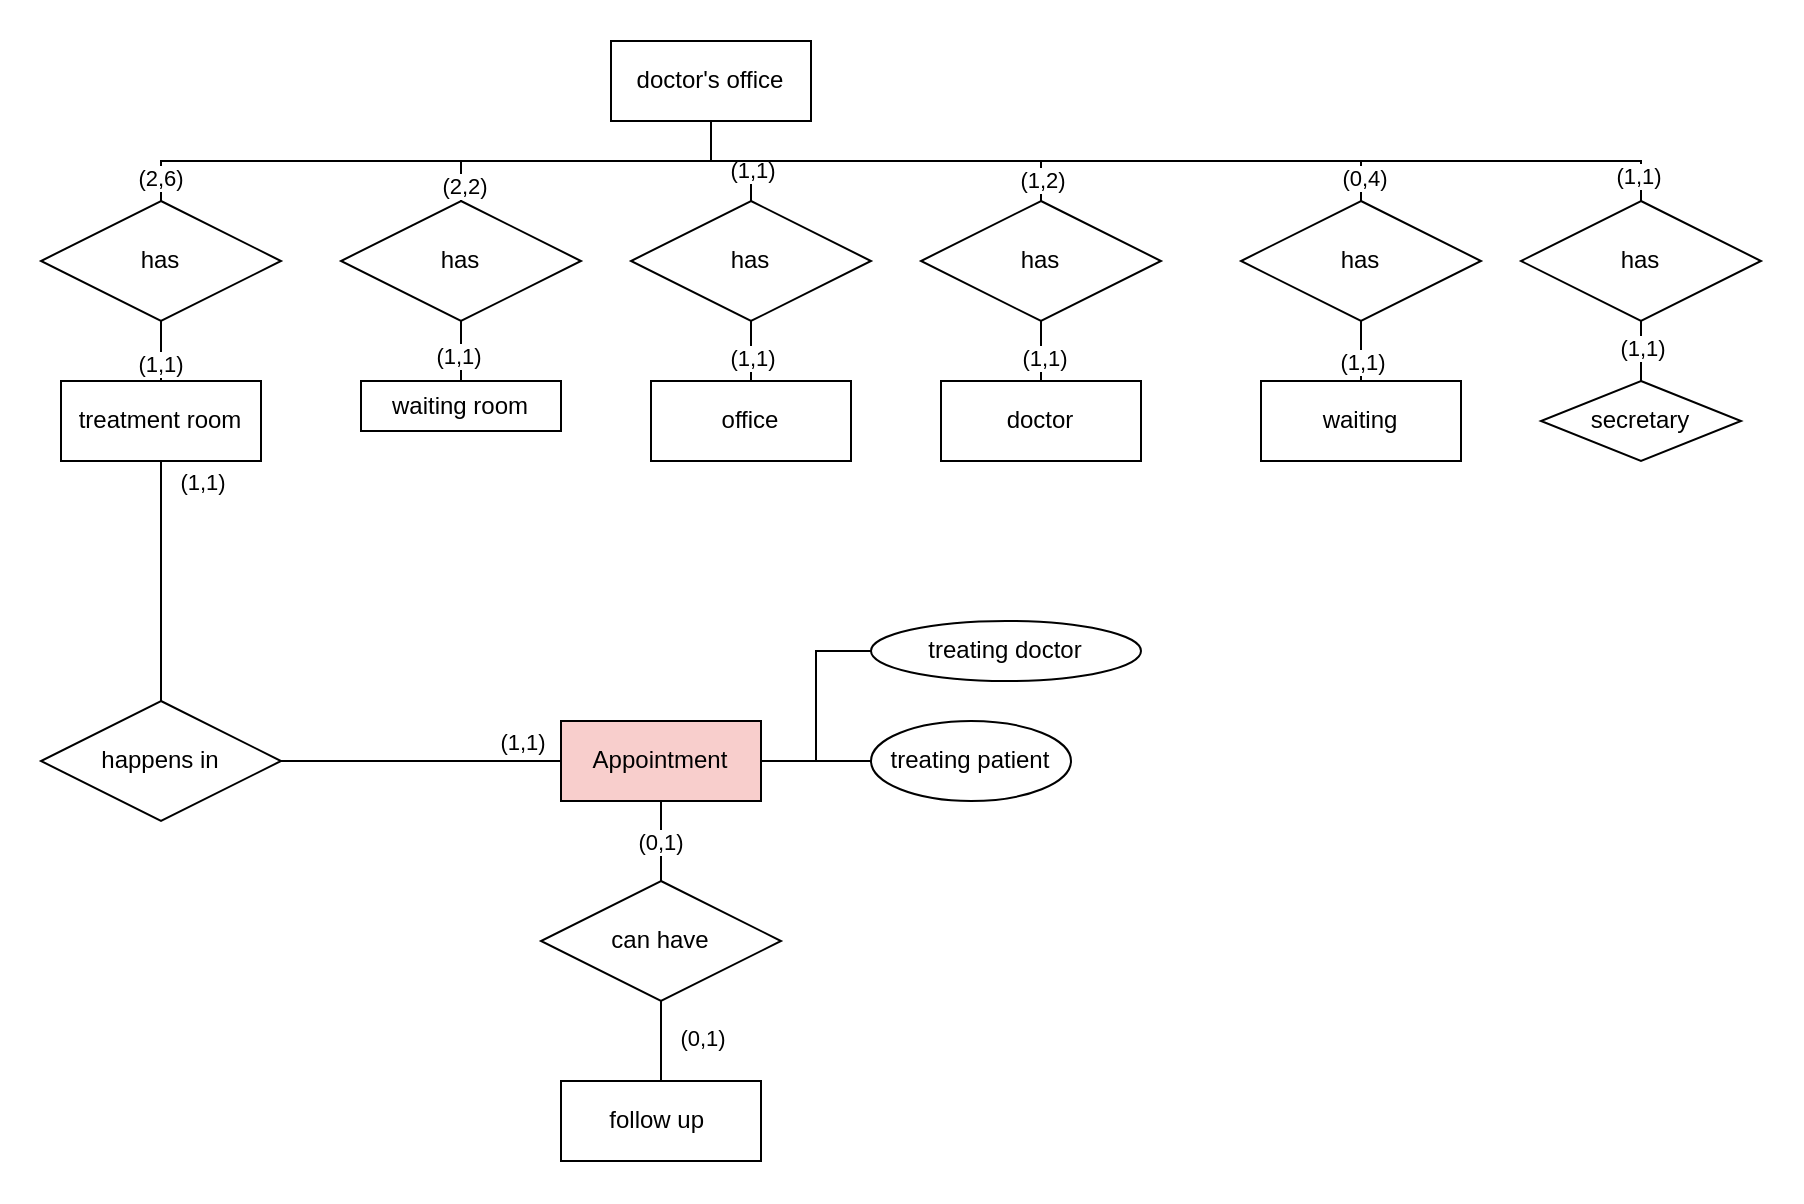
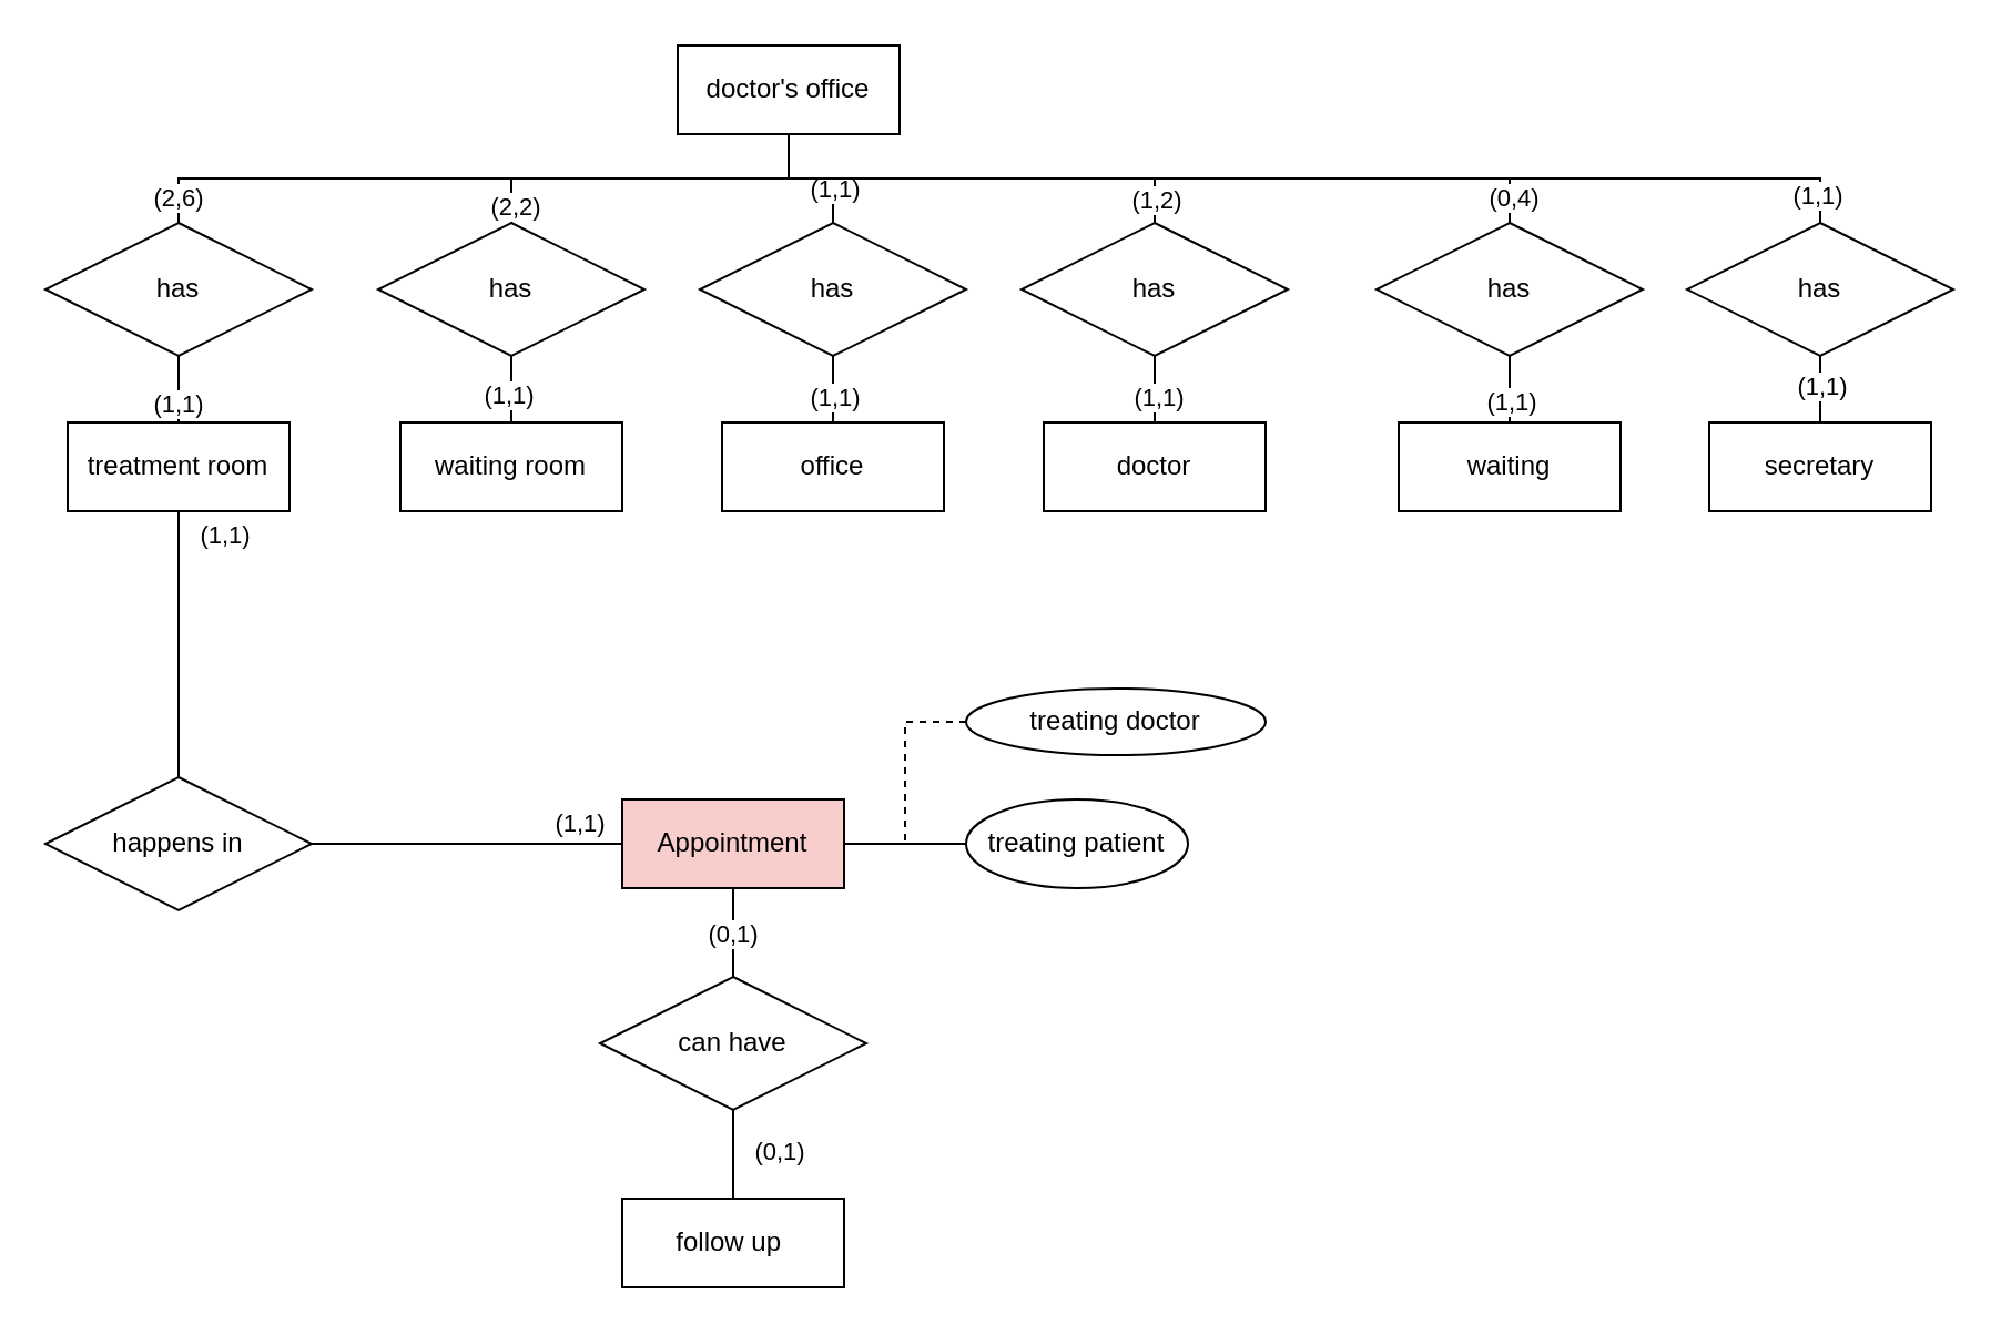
  <mxCell id="0" />
  <mxCell id="1" parent="0" />
  <mxCell id="2" style="edgeStyle=orthogonalEdgeStyle;rounded=0;orthogonalLoop=1;jettySize=auto;html=1;exitX=0;exitY=0.5;exitDx=0;exitDy=0;entryX=1;entryY=0.5;entryDx=0;entryDy=0;endArrow=none;endFill=0;" edge="1" parent="1" source="4" target="36"><mxGeometry relative="1" as="geometry" /></mxCell>
  <mxCell id="3" value="(1,1)" style="edgeLabel;html=1;align=center;verticalAlign=middle;resizable=0;points=[];" vertex="1" connectable="0" parent="2"><mxGeometry x="0.139" y="3" relative="1" as="geometry"><mxPoint x="60" y="-13" as="offset" /></mxGeometry></mxCell>
  <mxCell id="4" value="Appointment" style="whiteSpace=wrap;html=1;align=center;fillColor=#f8cecc;" vertex="1" parent="1"><mxGeometry x="280" y="360" width="100" height="40" as="geometry" /></mxCell>
  <mxCell id="5" style="edgeStyle=orthogonalEdgeStyle;rounded=0;orthogonalLoop=1;jettySize=auto;html=1;exitX=0.5;exitY=0;exitDx=0;exitDy=0;entryX=0.5;entryY=1;entryDx=0;entryDy=0;endArrow=none;endFill=0;" edge="1" parent="1" source="7" target="39"><mxGeometry relative="1" as="geometry" /></mxCell>
  <mxCell id="6" value="(1,1)" style="edgeLabel;html=1;align=center;verticalAlign=middle;resizable=0;points=[];" vertex="1" connectable="0" parent="5"><mxGeometry x="-0.4" y="1" relative="1" as="geometry"><mxPoint as="offset" /></mxGeometry></mxCell>
  <mxCell id="7" value="treatment room" style="whiteSpace=wrap;html=1;align=center;" vertex="1" parent="1"><mxGeometry x="30" y="190" width="100" height="40" as="geometry" /></mxCell>
  <mxCell id="8" style="edgeStyle=orthogonalEdgeStyle;rounded=0;orthogonalLoop=1;jettySize=auto;html=1;exitX=0.5;exitY=0;exitDx=0;exitDy=0;entryX=0.5;entryY=1;entryDx=0;entryDy=0;endArrow=none;endFill=0;" edge="1" parent="1" source="10" target="40"><mxGeometry relative="1" as="geometry" /></mxCell>
  <mxCell id="9" value="(1,1)" style="edgeLabel;html=1;align=center;verticalAlign=middle;resizable=0;points=[];" vertex="1" connectable="0" parent="8"><mxGeometry x="-0.158" y="2" relative="1" as="geometry"><mxPoint as="offset" /></mxGeometry></mxCell>
- <mxCell id="10" value="waiting room" style="whiteSpace=wrap;html=1;align=center;" vertex="1" parent="1"><mxGeometry x="180" y="190" width="100" height="25" as="geometry" /></mxCell>
+ <mxCell id="10" value="waiting room" style="whiteSpace=wrap;html=1;align=center;" vertex="1" parent="1"><mxGeometry x="180" y="190" width="100" height="40" as="geometry" /></mxCell>
  <mxCell id="11" style="edgeStyle=orthogonalEdgeStyle;rounded=0;orthogonalLoop=1;jettySize=auto;html=1;exitX=0.5;exitY=0;exitDx=0;exitDy=0;entryX=0.5;entryY=1;entryDx=0;entryDy=0;endArrow=none;endFill=0;" edge="1" parent="1" source="13" target="41"><mxGeometry relative="1" as="geometry" /></mxCell>
  <mxCell id="12" value="(1,1)" style="edgeLabel;html=1;align=center;verticalAlign=middle;resizable=0;points=[];" vertex="1" connectable="0" parent="11"><mxGeometry x="-0.198" relative="1" as="geometry"><mxPoint as="offset" /></mxGeometry></mxCell>
  <mxCell id="13" value="office" style="whiteSpace=wrap;html=1;align=center;" vertex="1" parent="1"><mxGeometry x="325" y="190" width="100" height="40" as="geometry" /></mxCell>
  <mxCell id="14" style="edgeStyle=orthogonalEdgeStyle;rounded=0;orthogonalLoop=1;jettySize=auto;html=1;exitX=0.5;exitY=1;exitDx=0;exitDy=0;entryX=0.5;entryY=0;entryDx=0;entryDy=0;endArrow=none;endFill=0;" edge="1" parent="1" source="26" target="41"><mxGeometry relative="1" as="geometry" /></mxCell>
  <mxCell id="15" value="(1,1)" style="edgeLabel;html=1;align=center;verticalAlign=middle;resizable=0;points=[];" vertex="1" connectable="0" parent="14"><mxGeometry x="0.474" relative="1" as="geometry"><mxPoint as="offset" /></mxGeometry></mxCell>
  <mxCell id="16" style="edgeStyle=orthogonalEdgeStyle;rounded=0;orthogonalLoop=1;jettySize=auto;html=1;exitX=0.5;exitY=1;exitDx=0;exitDy=0;entryX=0.5;entryY=0;entryDx=0;entryDy=0;endArrow=none;endFill=0;" edge="1" parent="1" source="26" target="42"><mxGeometry relative="1" as="geometry" /></mxCell>
  <mxCell id="17" value="(1,2)" style="edgeLabel;html=1;align=center;verticalAlign=middle;resizable=0;points=[];" vertex="1" connectable="0" parent="16"><mxGeometry x="0.893" relative="1" as="geometry"><mxPoint as="offset" /></mxGeometry></mxCell>
  <mxCell id="18" style="edgeStyle=orthogonalEdgeStyle;rounded=0;orthogonalLoop=1;jettySize=auto;html=1;exitX=0.5;exitY=1;exitDx=0;exitDy=0;entryX=0.5;entryY=0;entryDx=0;entryDy=0;endArrow=none;endFill=0;" edge="1" parent="1" source="26" target="43"><mxGeometry relative="1" as="geometry" /></mxCell>
  <mxCell id="19" value="(0,4)" style="edgeLabel;html=1;align=center;verticalAlign=middle;resizable=0;points=[];" vertex="1" connectable="0" parent="18"><mxGeometry x="0.935" y="1" relative="1" as="geometry"><mxPoint as="offset" /></mxGeometry></mxCell>
  <mxCell id="20" style="edgeStyle=orthogonalEdgeStyle;rounded=0;orthogonalLoop=1;jettySize=auto;html=1;exitX=0.5;exitY=1;exitDx=0;exitDy=0;entryX=0.5;entryY=0;entryDx=0;entryDy=0;endArrow=none;endFill=0;" edge="1" parent="1" source="26" target="40"><mxGeometry relative="1" as="geometry" /></mxCell>
  <mxCell id="21" value="(2,2)" style="edgeLabel;html=1;align=center;verticalAlign=middle;resizable=0;points=[];" vertex="1" connectable="0" parent="20"><mxGeometry x="0.899" y="1" relative="1" as="geometry"><mxPoint as="offset" /></mxGeometry></mxCell>
  <mxCell id="22" style="edgeStyle=orthogonalEdgeStyle;rounded=0;orthogonalLoop=1;jettySize=auto;html=1;exitX=0.5;exitY=1;exitDx=0;exitDy=0;entryX=0.5;entryY=0;entryDx=0;entryDy=0;endArrow=none;endFill=0;" edge="1" parent="1" source="26" target="39"><mxGeometry relative="1" as="geometry" /></mxCell>
  <mxCell id="23" value="(2,6)" style="edgeLabel;html=1;align=center;verticalAlign=middle;resizable=0;points=[];" vertex="1" connectable="0" parent="22"><mxGeometry x="0.926" y="-1" relative="1" as="geometry"><mxPoint as="offset" /></mxGeometry></mxCell>
  <mxCell id="24" style="edgeStyle=orthogonalEdgeStyle;rounded=0;orthogonalLoop=1;jettySize=auto;html=1;exitX=0.5;exitY=1;exitDx=0;exitDy=0;entryX=0.5;entryY=0;entryDx=0;entryDy=0;endArrow=none;endFill=0;" edge="1" parent="1" source="26" target="46"><mxGeometry relative="1" as="geometry" /></mxCell>
  <mxCell id="25" value="(1,1)" style="edgeLabel;html=1;align=center;verticalAlign=middle;resizable=0;points=[];" vertex="1" connectable="0" parent="24"><mxGeometry x="0.948" y="-2" relative="1" as="geometry"><mxPoint as="offset" /></mxGeometry></mxCell>
  <mxCell id="26" value="doctor's office" style="whiteSpace=wrap;html=1;align=center;" vertex="1" parent="1"><mxGeometry x="305" y="20" width="100" height="40" as="geometry" /></mxCell>
  <mxCell id="27" style="edgeStyle=orthogonalEdgeStyle;rounded=0;orthogonalLoop=1;jettySize=auto;html=1;exitX=0.5;exitY=0;exitDx=0;exitDy=0;entryX=0.5;entryY=1;entryDx=0;entryDy=0;endArrow=none;endFill=0;" edge="1" parent="1" source="29" target="42"><mxGeometry relative="1" as="geometry" /></mxCell>
  <mxCell id="28" value="(1,1)" style="edgeLabel;html=1;align=center;verticalAlign=middle;resizable=0;points=[];" vertex="1" connectable="0" parent="27"><mxGeometry x="-0.198" y="-1" relative="1" as="geometry"><mxPoint as="offset" /></mxGeometry></mxCell>
  <mxCell id="29" value="doctor" style="whiteSpace=wrap;html=1;align=center;" vertex="1" parent="1"><mxGeometry x="470" y="190" width="100" height="40" as="geometry" /></mxCell>
  <mxCell id="30" style="edgeStyle=orthogonalEdgeStyle;rounded=0;orthogonalLoop=1;jettySize=auto;html=1;exitX=0.5;exitY=0;exitDx=0;exitDy=0;entryX=0.5;entryY=1;entryDx=0;entryDy=0;endArrow=none;endFill=0;" edge="1" parent="1" source="32" target="43"><mxGeometry relative="1" as="geometry" /></mxCell>
  <mxCell id="31" value="(1,1)" style="edgeLabel;html=1;align=center;verticalAlign=middle;resizable=0;points=[];" vertex="1" connectable="0" parent="30"><mxGeometry x="-0.521" y="1" relative="1" as="geometry"><mxPoint x="1" y="-3" as="offset" /></mxGeometry></mxCell>
  <mxCell id="32" value="waiting" style="whiteSpace=wrap;html=1;align=center;" vertex="1" parent="1"><mxGeometry x="630" y="190" width="100" height="40" as="geometry" /></mxCell>
- <mxCell id="33" value="secretary" style="rhombus;whiteSpace=wrap;html=1;align=center;" vertex="1" parent="1"><mxGeometry x="770" y="190" width="100" height="40" as="geometry" /></mxCell>
+ <mxCell id="33" value="secretary" style="whiteSpace=wrap;html=1;align=center;" vertex="1" parent="1"><mxGeometry x="770" y="190" width="100" height="40" as="geometry" /></mxCell>
  <mxCell id="34" style="edgeStyle=orthogonalEdgeStyle;rounded=0;orthogonalLoop=1;jettySize=auto;html=1;exitX=0.5;exitY=0;exitDx=0;exitDy=0;entryX=0.5;entryY=1;entryDx=0;entryDy=0;endArrow=none;endFill=0;" edge="1" parent="1" source="36" target="7"><mxGeometry relative="1" as="geometry" /></mxCell>
  <mxCell id="35" value="(1,1)" style="edgeLabel;html=1;align=center;verticalAlign=middle;resizable=0;points=[];" vertex="1" connectable="0" parent="34"><mxGeometry x="-0.239" y="-3" relative="1" as="geometry"><mxPoint x="17" y="-64" as="offset" /></mxGeometry></mxCell>
  <mxCell id="36" value="happens in" style="shape=rhombus;perimeter=rhombusPerimeter;whiteSpace=wrap;html=1;align=center;" vertex="1" parent="1"><mxGeometry x="20" y="350" width="120" height="60" as="geometry" /></mxCell>
- <mxCell id="37" style="edgeStyle=orthogonalEdgeStyle;rounded=0;orthogonalLoop=1;jettySize=auto;html=1;exitX=0;exitY=0.5;exitDx=0;exitDy=0;entryX=1;entryY=0.5;entryDx=0;entryDy=0;endArrow=none;endFill=0;" edge="1" parent="1" source="38" target="4"><mxGeometry relative="1" as="geometry" /></mxCell>
+ <mxCell id="37" style="edgeStyle=orthogonalEdgeStyle;rounded=0;orthogonalLoop=1;jettySize=auto;html=1;exitX=0;exitY=0.5;exitDx=0;exitDy=0;entryX=1;entryY=0.5;entryDx=0;entryDy=0;endArrow=none;endFill=0;dashed=1;" edge="1" parent="1" source="38" target="4"><mxGeometry relative="1" as="geometry" /></mxCell>
  <mxCell id="38" value="treating doctor" style="ellipse;whiteSpace=wrap;html=1;align=center;" vertex="1" parent="1"><mxGeometry x="435" y="310" width="135" height="30" as="geometry" /></mxCell>
  <mxCell id="39" value="has" style="shape=rhombus;perimeter=rhombusPerimeter;whiteSpace=wrap;html=1;align=center;" vertex="1" parent="1"><mxGeometry x="20" y="100" width="120" height="60" as="geometry" /></mxCell>
  <mxCell id="40" value="has" style="shape=rhombus;perimeter=rhombusPerimeter;whiteSpace=wrap;html=1;align=center;" vertex="1" parent="1"><mxGeometry x="170" y="100" width="120" height="60" as="geometry" /></mxCell>
  <mxCell id="41" value="has" style="shape=rhombus;perimeter=rhombusPerimeter;whiteSpace=wrap;html=1;align=center;" vertex="1" parent="1"><mxGeometry x="315" y="100" width="120" height="60" as="geometry" /></mxCell>
  <mxCell id="42" value="has" style="shape=rhombus;perimeter=rhombusPerimeter;whiteSpace=wrap;html=1;align=center;" vertex="1" parent="1"><mxGeometry x="460" y="100" width="120" height="60" as="geometry" /></mxCell>
  <mxCell id="43" value="has" style="shape=rhombus;perimeter=rhombusPerimeter;whiteSpace=wrap;html=1;align=center;" vertex="1" parent="1"><mxGeometry x="620" y="100" width="120" height="60" as="geometry" /></mxCell>
  <mxCell id="44" style="edgeStyle=orthogonalEdgeStyle;rounded=0;orthogonalLoop=1;jettySize=auto;html=1;exitX=0.5;exitY=1;exitDx=0;exitDy=0;entryX=0.5;entryY=0;entryDx=0;entryDy=0;endArrow=none;endFill=0;" edge="1" parent="1" source="46" target="33"><mxGeometry relative="1" as="geometry" /></mxCell>
  <mxCell id="45" value="(1,1)" style="edgeLabel;html=1;align=center;verticalAlign=middle;resizable=0;points=[];" vertex="1" connectable="0" parent="44"><mxGeometry x="-0.165" relative="1" as="geometry"><mxPoint as="offset" /></mxGeometry></mxCell>
  <mxCell id="46" value="has" style="shape=rhombus;perimeter=rhombusPerimeter;whiteSpace=wrap;html=1;align=center;" vertex="1" parent="1"><mxGeometry x="760" y="100" width="120" height="60" as="geometry" /></mxCell>
  <mxCell id="47" style="edgeStyle=orthogonalEdgeStyle;rounded=0;orthogonalLoop=1;jettySize=auto;html=1;exitX=0;exitY=0.5;exitDx=0;exitDy=0;entryX=1;entryY=0.5;entryDx=0;entryDy=0;endArrow=none;endFill=0;" edge="1" parent="1" source="48" target="4"><mxGeometry relative="1" as="geometry" /></mxCell>
  <mxCell id="48" value="treating patient" style="ellipse;whiteSpace=wrap;html=1;align=center;" vertex="1" parent="1"><mxGeometry x="435" y="360" width="100" height="40" as="geometry" /></mxCell>
  <mxCell id="49" value="follow up&amp;nbsp;" style="whiteSpace=wrap;html=1;align=center;" vertex="1" parent="1"><mxGeometry x="280" y="540" width="100" height="40" as="geometry" /></mxCell>
  <mxCell id="50" style="edgeStyle=orthogonalEdgeStyle;rounded=0;orthogonalLoop=1;jettySize=auto;html=1;exitX=0.5;exitY=0;exitDx=0;exitDy=0;entryX=0.5;entryY=1;entryDx=0;entryDy=0;endArrow=none;endFill=0;" edge="1" parent="1" source="54" target="4"><mxGeometry relative="1" as="geometry" /></mxCell>
  <mxCell id="51" value="(0,1)" style="edgeLabel;html=1;align=center;verticalAlign=middle;resizable=0;points=[];" vertex="1" connectable="0" parent="50"><mxGeometry x="0.006" y="1" relative="1" as="geometry"><mxPoint as="offset" /></mxGeometry></mxCell>
  <mxCell id="52" style="edgeStyle=orthogonalEdgeStyle;rounded=0;orthogonalLoop=1;jettySize=auto;html=1;exitX=0.5;exitY=1;exitDx=0;exitDy=0;entryX=0.5;entryY=0;entryDx=0;entryDy=0;endArrow=none;endFill=0;" edge="1" parent="1" source="54" target="49"><mxGeometry relative="1" as="geometry" /></mxCell>
  <mxCell id="53" value="(0,1)" style="edgeLabel;html=1;align=center;verticalAlign=middle;resizable=0;points=[];" vertex="1" connectable="0" parent="52"><mxGeometry x="-0.122" y="2" relative="1" as="geometry"><mxPoint x="18" as="offset" /></mxGeometry></mxCell>
  <mxCell id="54" value="can have" style="shape=rhombus;perimeter=rhombusPerimeter;whiteSpace=wrap;html=1;align=center;" vertex="1" parent="1"><mxGeometry x="270" y="440" width="120" height="60" as="geometry" /></mxCell>
